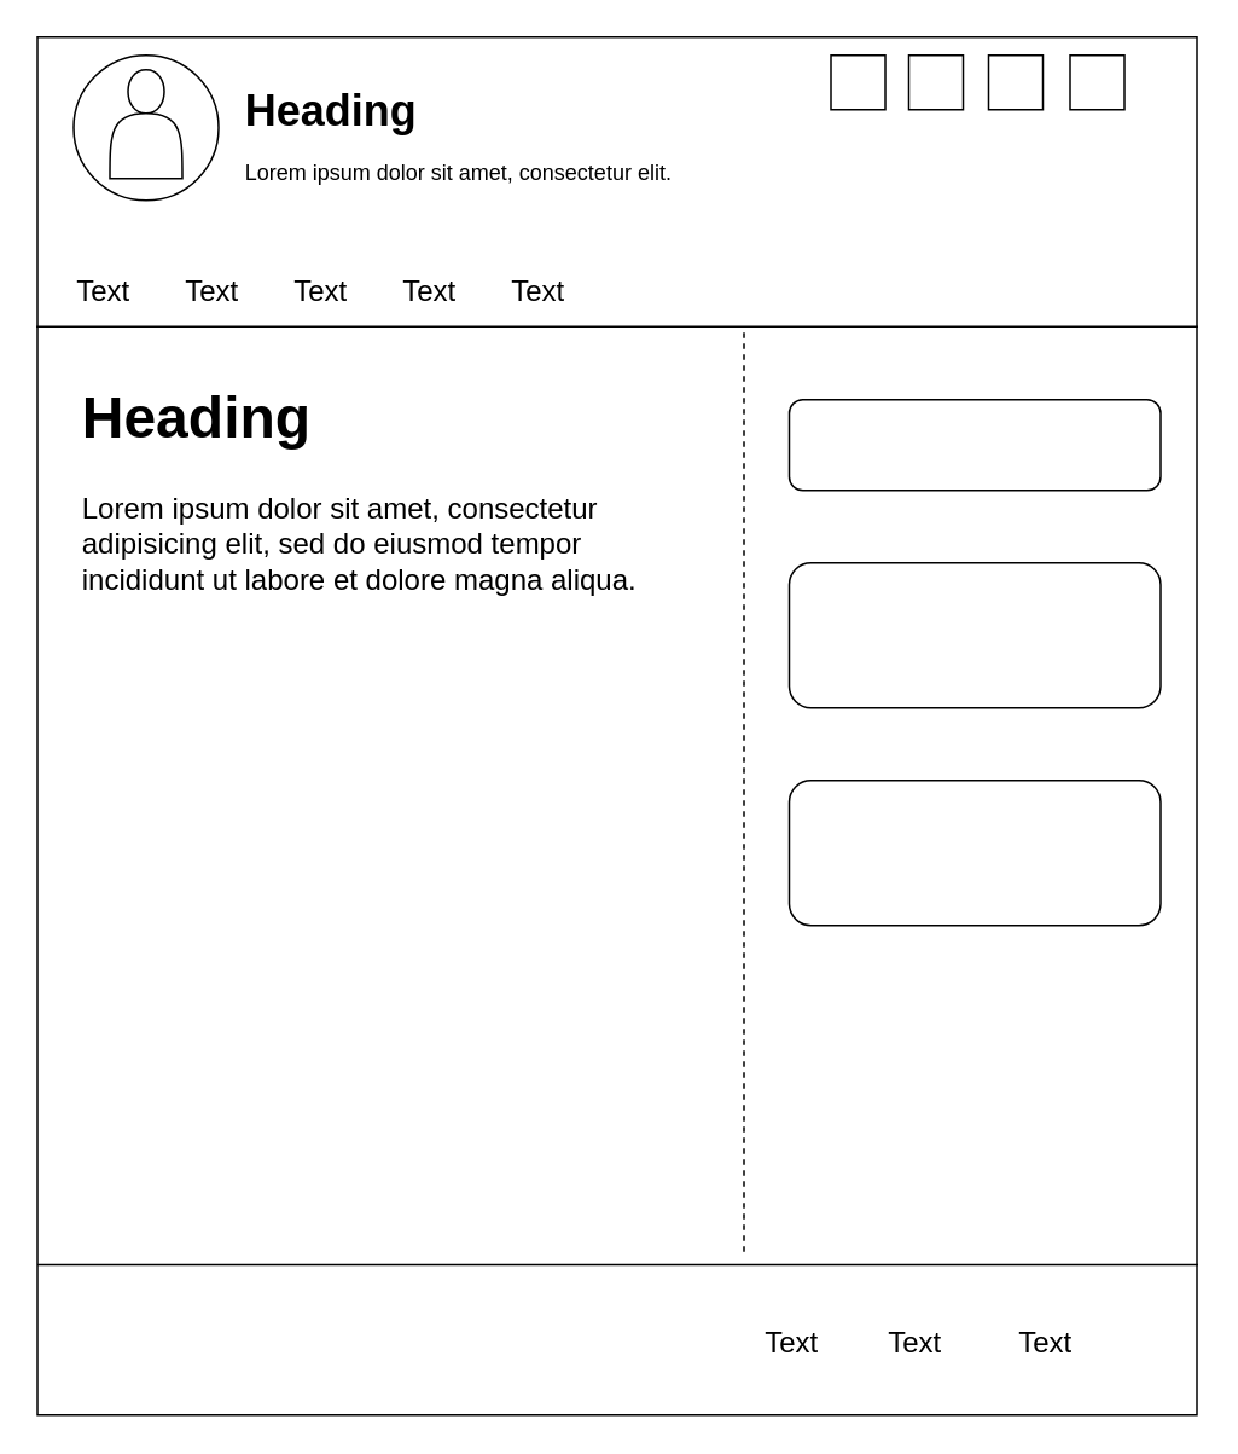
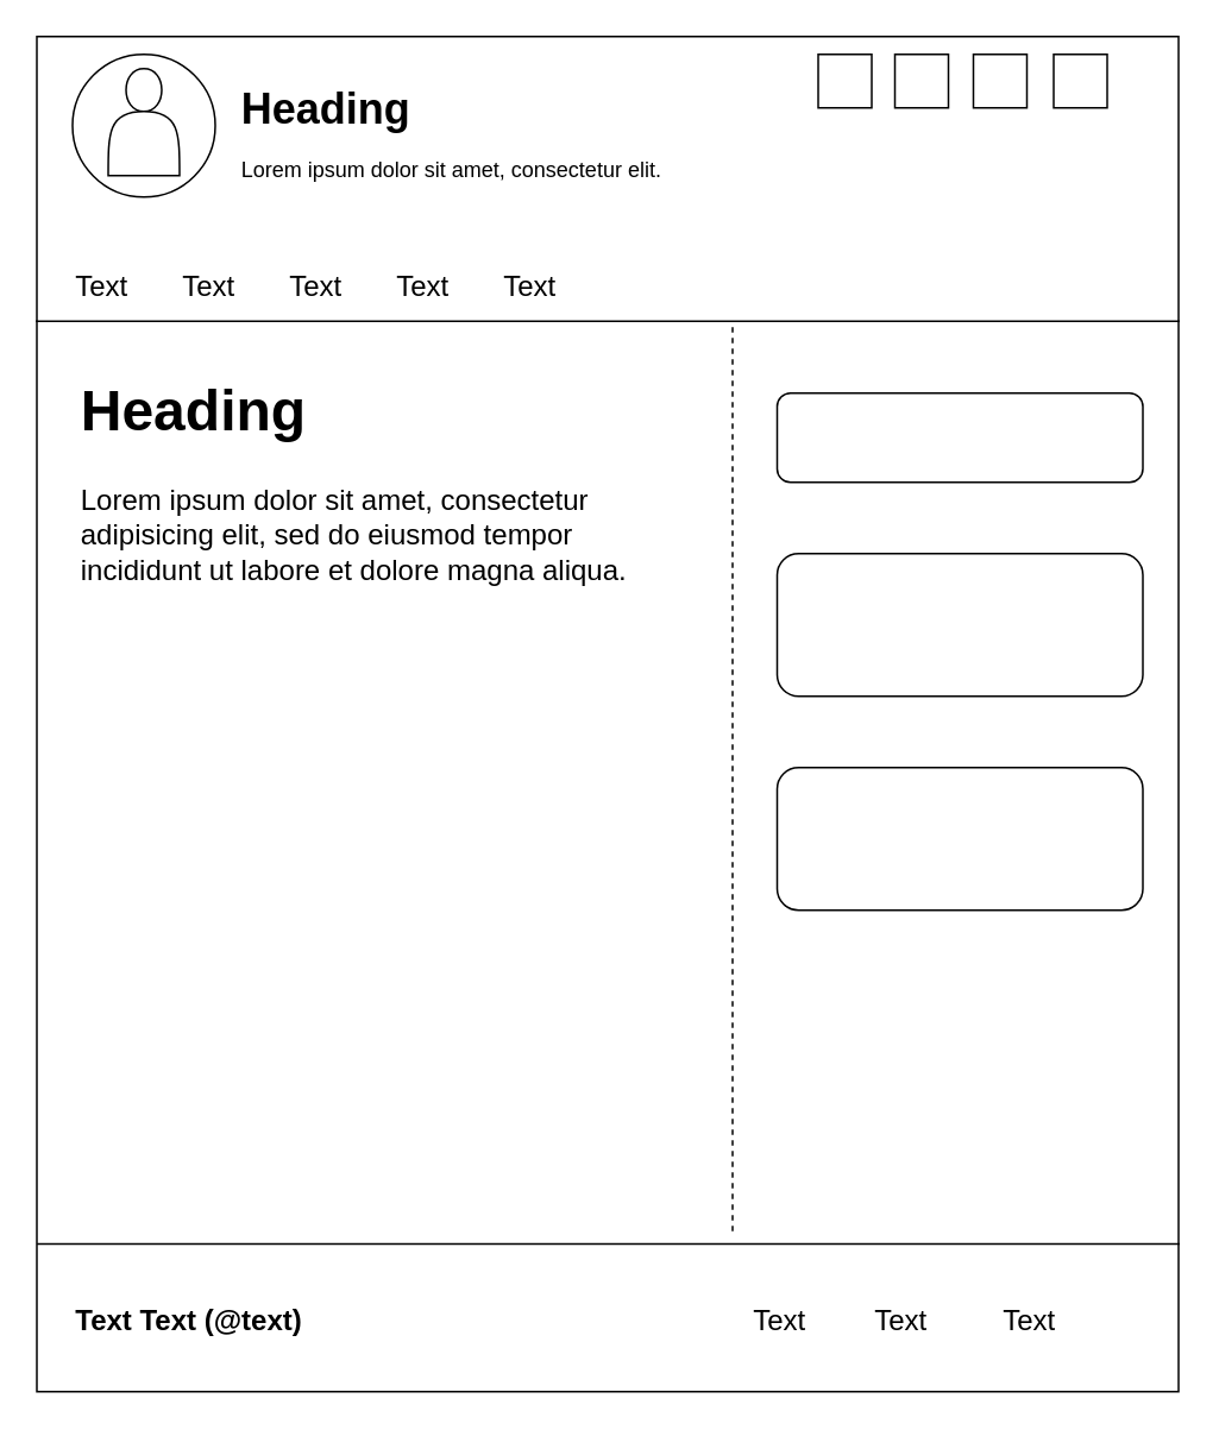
  <mxCell id="0" />
  <mxCell id="1" parent="0" />
  <mxCell id="2" value="" style="rounded=0;whiteSpace=wrap;html=1;" vertex="1" parent="1"><mxGeometry x="20" y="20" width="640" height="760" as="geometry" /></mxCell>
  <mxCell id="3" value="" style="ellipse;whiteSpace=wrap;html=1;aspect=fixed;" vertex="1" parent="1"><mxGeometry x="40" y="30" width="80" height="80" as="geometry" /></mxCell>
  <mxCell id="4" value="&lt;h1 style=&quot;line-height: 100%&quot;&gt;Heading&lt;/h1&gt;&lt;p style=&quot;line-height: 100%&quot;&gt;Lorem ipsum dolor sit amet, consectetur elit.&lt;/p&gt;" style="text;html=1;strokeColor=none;fillColor=none;spacing=5;spacingTop=-20;whiteSpace=wrap;overflow=hidden;rounded=0;" vertex="1" parent="1"><mxGeometry x="130" y="43" width="260" height="67" as="geometry" /></mxCell>
  <mxCell id="5" value="" style="whiteSpace=wrap;html=1;aspect=fixed;" vertex="1" parent="1"><mxGeometry x="458" y="30" width="30" height="30" as="geometry" /></mxCell>
  <mxCell id="6" value="" style="whiteSpace=wrap;html=1;aspect=fixed;" vertex="1" parent="1"><mxGeometry x="501" y="30" width="30" height="30" as="geometry" /></mxCell>
  <mxCell id="7" value="" style="whiteSpace=wrap;html=1;aspect=fixed;" vertex="1" parent="1"><mxGeometry x="545" y="30" width="30" height="30" as="geometry" /></mxCell>
  <mxCell id="8" value="" style="whiteSpace=wrap;html=1;aspect=fixed;" vertex="1" parent="1"><mxGeometry x="590" y="30" width="30" height="30" as="geometry" /></mxCell>
  <mxCell id="9" value="" style="endArrow=none;html=1;exitX=-0.001;exitY=0.21;exitDx=0;exitDy=0;entryX=1.001;entryY=0.21;entryDx=0;entryDy=0;exitPerimeter=0;entryPerimeter=0;" edge="1" parent="1" source="2" target="2"><mxGeometry width="50" height="50" relative="1" as="geometry"><mxPoint x="320" y="420" as="sourcePoint" /><mxPoint x="370" y="370" as="targetPoint" /></mxGeometry></mxCell>
  <mxCell id="10" value="Text" style="text;html=1;strokeColor=none;fillColor=none;align=left;verticalAlign=middle;whiteSpace=wrap;rounded=0;fontSize=16;" vertex="1" parent="1"><mxGeometry x="40" y="150" width="60" height="20" as="geometry" /></mxCell>
  <mxCell id="11" value="Text" style="text;html=1;strokeColor=none;fillColor=none;align=left;verticalAlign=middle;whiteSpace=wrap;rounded=0;fontSize=16;" vertex="1" parent="1"><mxGeometry x="100" y="150" width="60" height="20" as="geometry" /></mxCell>
  <mxCell id="12" value="Text" style="text;html=1;strokeColor=none;fillColor=none;align=left;verticalAlign=middle;whiteSpace=wrap;rounded=0;fontSize=16;" vertex="1" parent="1"><mxGeometry x="160" y="150" width="60" height="20" as="geometry" /></mxCell>
  <mxCell id="13" value="Text" style="text;html=1;strokeColor=none;fillColor=none;align=left;verticalAlign=middle;whiteSpace=wrap;rounded=0;fontSize=16;" vertex="1" parent="1"><mxGeometry x="220" y="150" width="60" height="20" as="geometry" /></mxCell>
  <mxCell id="14" value="Text" style="text;html=1;strokeColor=none;fillColor=none;align=left;verticalAlign=middle;whiteSpace=wrap;rounded=0;fontSize=16;" vertex="1" parent="1"><mxGeometry x="280" y="150" width="60" height="20" as="geometry" /></mxCell>
  <mxCell id="15" value="" style="endArrow=none;html=1;fontSize=16;entryX=1.001;entryY=0.891;entryDx=0;entryDy=0;entryPerimeter=0;exitX=-0.003;exitY=0.891;exitDx=0;exitDy=0;exitPerimeter=0;" edge="1" parent="1"><mxGeometry width="50" height="50" relative="1" as="geometry"><mxPoint x="20.08" y="697.16" as="sourcePoint" /><mxPoint x="660.64" y="697.16" as="targetPoint" /></mxGeometry></mxCell>
+ <mxCell id="16" value="Text Text (@text)" style="text;html=1;strokeColor=none;fillColor=none;align=left;verticalAlign=middle;whiteSpace=wrap;rounded=0;fontSize=16;fontStyle=1" vertex="1" parent="1"><mxGeometry x="40" y="730" width="150" height="20" as="geometry" /></mxCell>
  <mxCell id="17" value="Text" style="text;html=1;strokeColor=none;fillColor=none;align=left;verticalAlign=middle;whiteSpace=wrap;rounded=0;fontSize=16;" vertex="1" parent="1"><mxGeometry x="420" y="730" width="60" height="20" as="geometry" /></mxCell>
  <mxCell id="18" value="Text" style="text;html=1;strokeColor=none;fillColor=none;align=left;verticalAlign=middle;whiteSpace=wrap;rounded=0;fontSize=16;" vertex="1" parent="1"><mxGeometry x="488" y="730" width="60" height="20" as="geometry" /></mxCell>
  <mxCell id="19" value="Text" style="text;html=1;strokeColor=none;fillColor=none;align=left;verticalAlign=middle;whiteSpace=wrap;rounded=0;fontSize=16;" vertex="1" parent="1"><mxGeometry x="560" y="730" width="60" height="20" as="geometry" /></mxCell>
  <mxCell id="20" value="" style="endArrow=none;dashed=1;html=1;fontSize=16;" edge="1" parent="1"><mxGeometry width="50" height="50" relative="1" as="geometry"><mxPoint x="410" y="690" as="sourcePoint" /><mxPoint x="410" y="180" as="targetPoint" /></mxGeometry></mxCell>
  <mxCell id="21" value="" style="rounded=1;whiteSpace=wrap;html=1;fontSize=16;align=left;" vertex="1" parent="1"><mxGeometry x="435" y="220" width="205" height="50" as="geometry" /></mxCell>
  <mxCell id="22" value="" style="rounded=1;whiteSpace=wrap;html=1;fontSize=16;align=left;" vertex="1" parent="1"><mxGeometry x="435" y="310" width="205" height="80" as="geometry" /></mxCell>
  <mxCell id="23" value="" style="rounded=1;whiteSpace=wrap;html=1;fontSize=16;align=left;" vertex="1" parent="1"><mxGeometry x="435" y="430" width="205" height="80" as="geometry" /></mxCell>
  <mxCell id="24" value="&lt;h1&gt;Heading&lt;/h1&gt;&lt;p&gt;Lorem ipsum dolor sit amet, consectetur adipisicing elit, sed do eiusmod tempor incididunt ut labore et dolore magna aliqua.&lt;/p&gt;" style="text;html=1;strokeColor=none;fillColor=none;spacing=5;spacingTop=-20;whiteSpace=wrap;overflow=hidden;rounded=0;fontSize=16;align=left;" vertex="1" parent="1"><mxGeometry x="40" y="200" width="325" height="150" as="geometry" /></mxCell>
  <mxCell id="25" value="" style="shape=actor;whiteSpace=wrap;html=1;fontSize=16;align=left;" vertex="1" parent="1"><mxGeometry x="60" y="38" width="40" height="60" as="geometry" /></mxCell>
